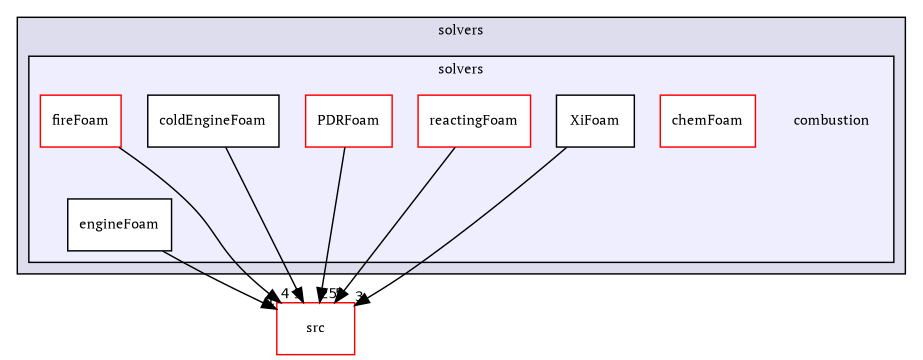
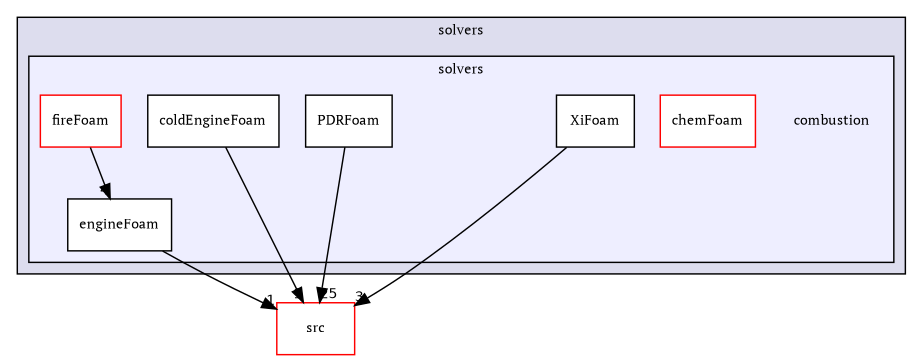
  digraph {
    compound=true
    fontname="PT Serif"
    node [color=red fontname="PT Serif" fontsize=10 shape=box fillcolor=white style=filled]
    edge [fontname="PT Serif" headlabel=1 labeldistance=1.5 labelfontname=Helvetica labelfontsize=10]
    n1 [label=combustion shape=plaintext fillcolor="" style=""]
    n2 [label=chemFoam]
    n3 [color=black label=coldEngineFoam]
    n4 [color=black label=engineFoam]
    n5 [label=fireFoam]
-   n6 [label=PDRFoam]
-   n7 [label=reactingFoam]
+   n6 [color=black label=PDRFoam]
    n8 [color=black label=XiFoam]
    n9 [label=src fillcolor="" style=""]
    subgraph cluster_1 {
      bgcolor="#ddddee"
      fontsize=10
      label=solvers
      pencolor=black
      subgraph cluster_2 {
        bgcolor="#eeeeff"
        fontsize=10
        label=solvers
        pencolor=black
        n1
        n2
        n3
        n4
        n5
        n6
-       n7
        n8
      }
    }
    n3 -> n9
    n4 -> n9
-   n5 -> n9 [headlabel=4]
+   n5 -> n4 [headlabel=4]
    n6 -> n9 [headlabel=25]
-   n7 -> n9 [headlabel=5]
    n8 -> n9 [headlabel=3]
  }
